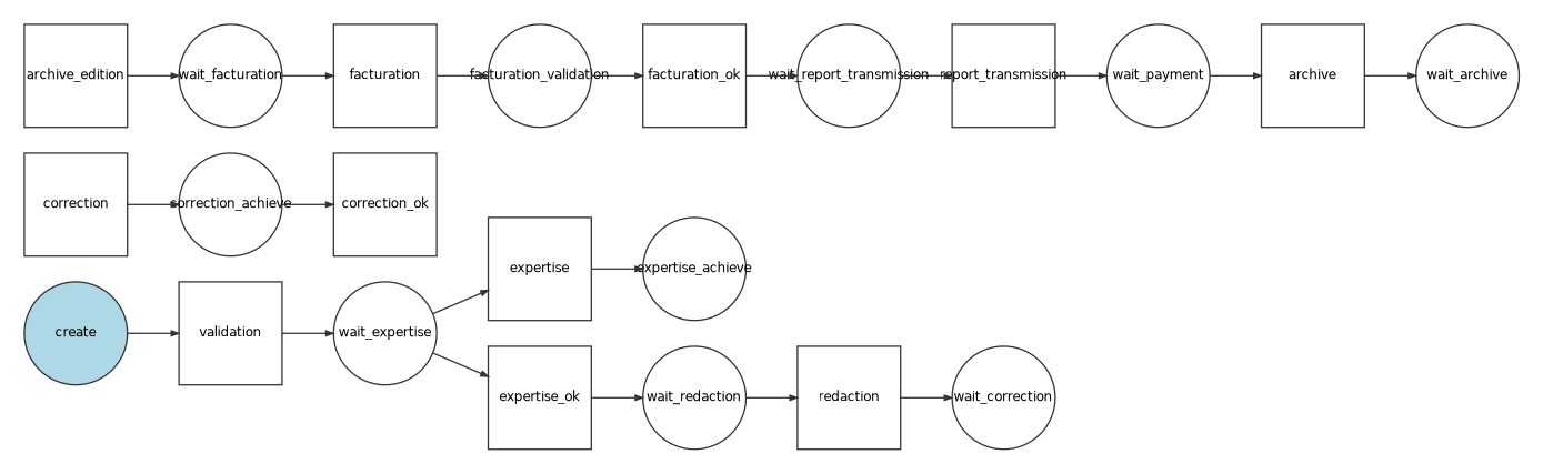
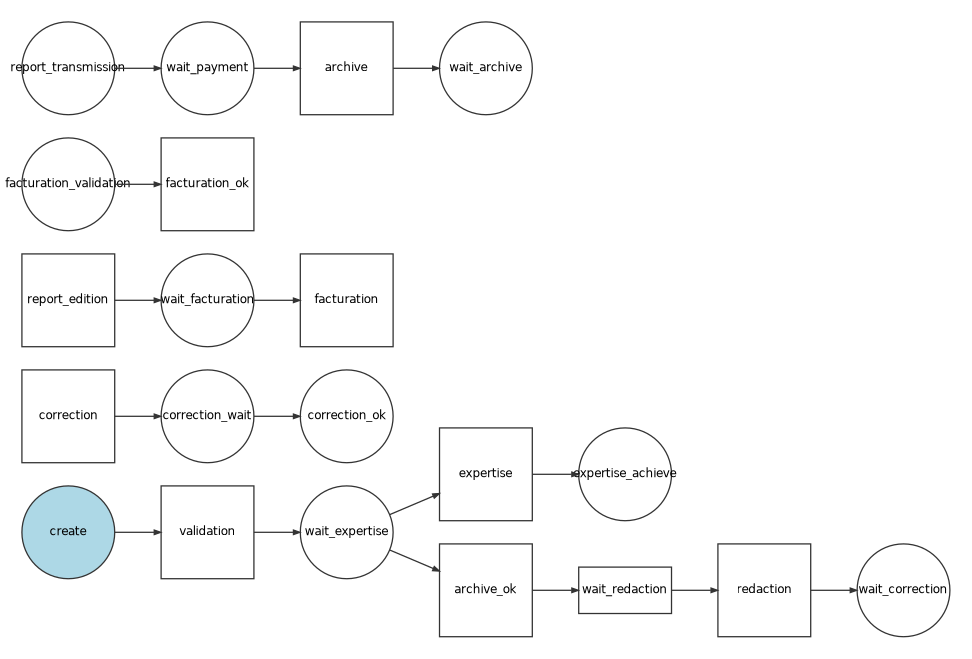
  digraph {
    fontname="DejaVu Sans"
    rankdir=LR
    node [color="#333333" fillcolor=lightblue fixedsize=1 fontname="DejaVu Sans" fontsize=9 shape=circle]
    edge [arrowhead=normal arrowsize=0.5 color="#333333" fontname="DejaVu Sans" fontsize=9 style=solid]
    n1 [label=create style=filled width=1]
    n2 [label=validation regular=1 shape=box width=1]
    n3 [label=wait_expertise width=1]
    n4 [label=expertise regular=1 shape=box width=1]
-   n5 [label=expertise_ok regular=1 shape=box width=1]
+   n5 [label=archive_ok regular=1 shape=box width=1]
    n6 [label=expertise_achieve width=1]
-   n7 [label=wait_redaction width=1]
+   n7 [label=wait_redaction shape=box width=1]
    n8 [label=redaction regular=1 shape=box width=1]
    n9 [label=wait_correction width=1]
    n10 [label=correction regular=1 shape=box width=1]
-   n11 [label=correction_achieve width=1]
-   n12 [label=correction_ok regular=1 shape=box width=1]
-   n13 [label=archive_edition regular=1 shape=box width=1]
+   n11 [label=correction_wait width=1]
+   n12 [label=correction_ok regular=1 width=1]
+   n13 [label=report_edition regular=1 shape=box width=1]
    n14 [label=wait_facturation width=1]
    n15 [label=facturation regular=1 shape=box width=1]
    n16 [label=facturation_validation width=1]
    n17 [label=facturation_ok regular=1 shape=box width=1]
-   n18 [label=wait_report_transmission width=1]
-   n19 [label=report_transmission regular=1 shape=box width=1]
+   n19 [label=report_transmission regular=1 width=1]
    n20 [label=wait_payment width=1]
    n21 [label=archive regular=1 shape=box width=1]
    n22 [label=wait_archive width=1]
    n1 -> n2
    n2 -> n3
    n3 -> n4
    n3 -> n5
    n4 -> n6
    n5 -> n7
    n7 -> n8
    n8 -> n9
    n10 -> n11
    n11 -> n12
    n13 -> n14
    n14 -> n15
-   n15 -> n16
    n16 -> n17
-   n17 -> n18
-   n18 -> n19
    n19 -> n20
    n20 -> n21
    n21 -> n22
  }
